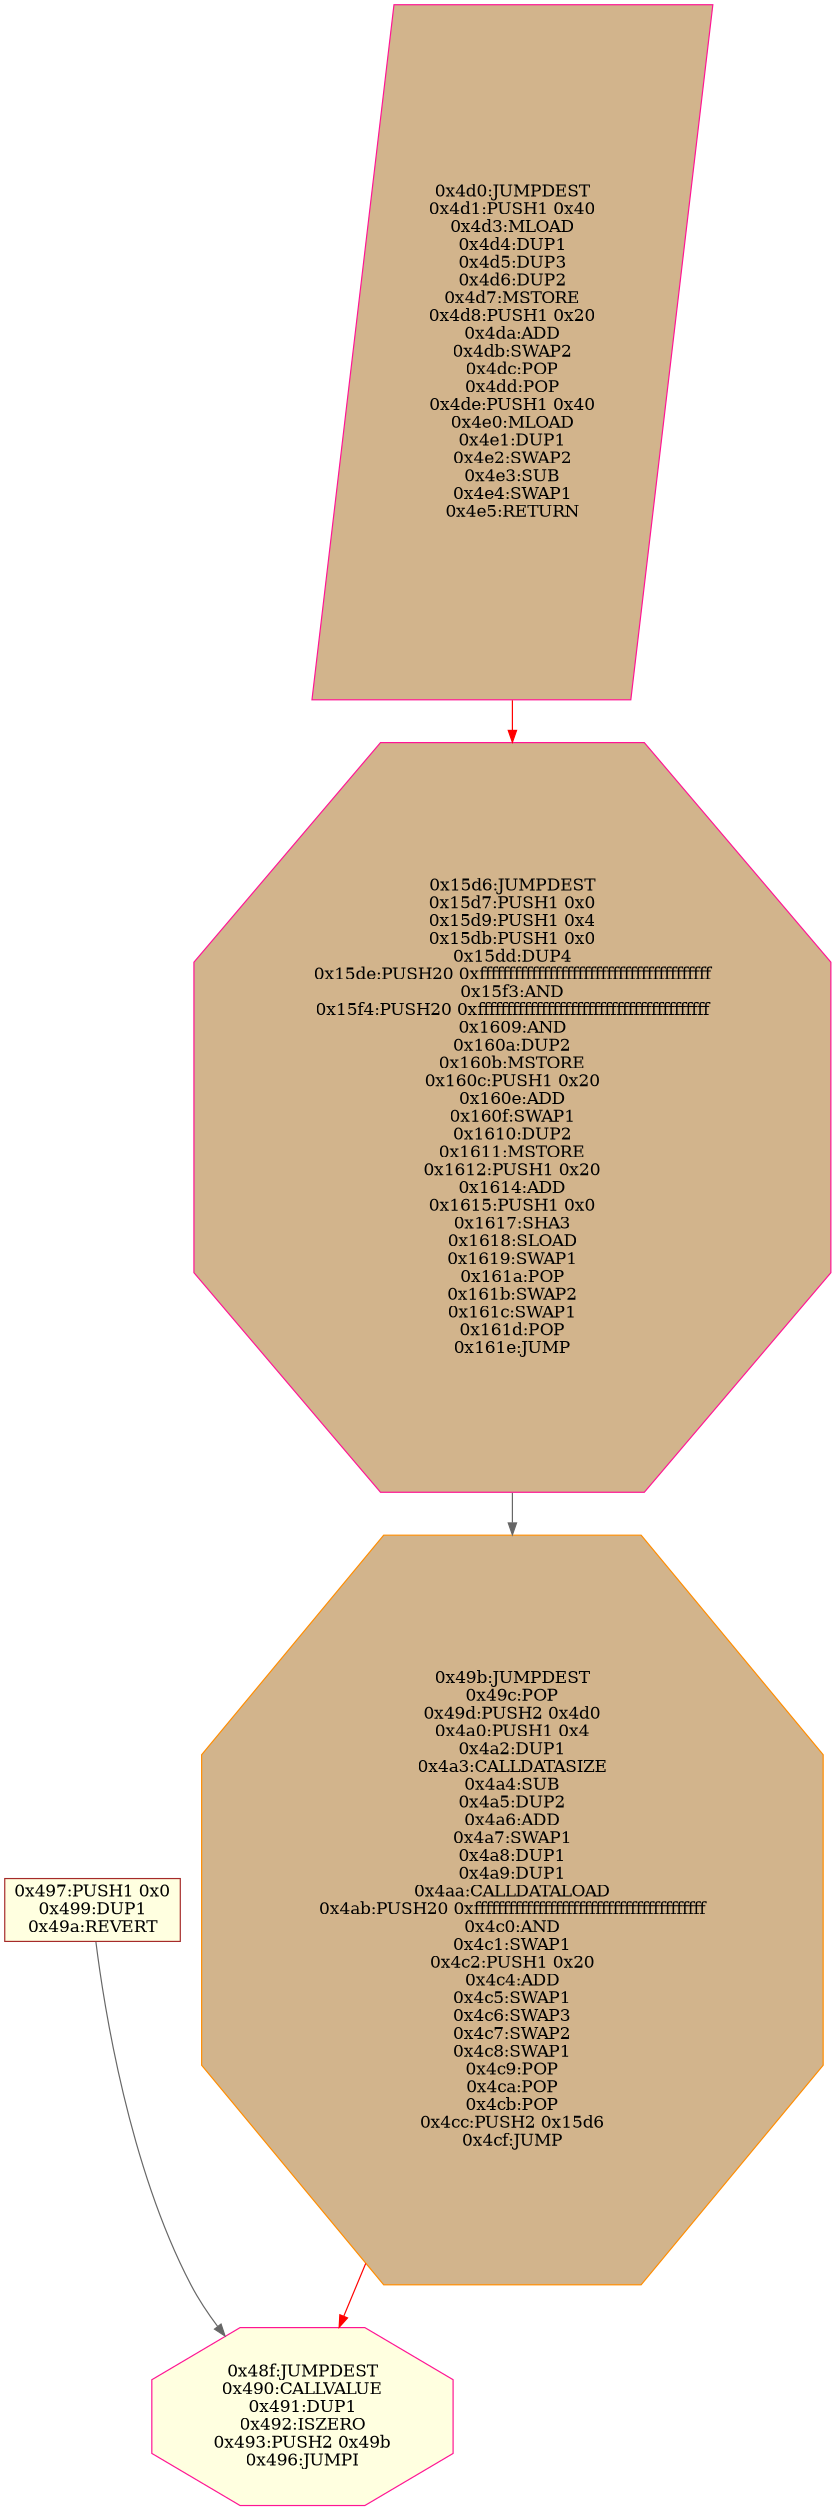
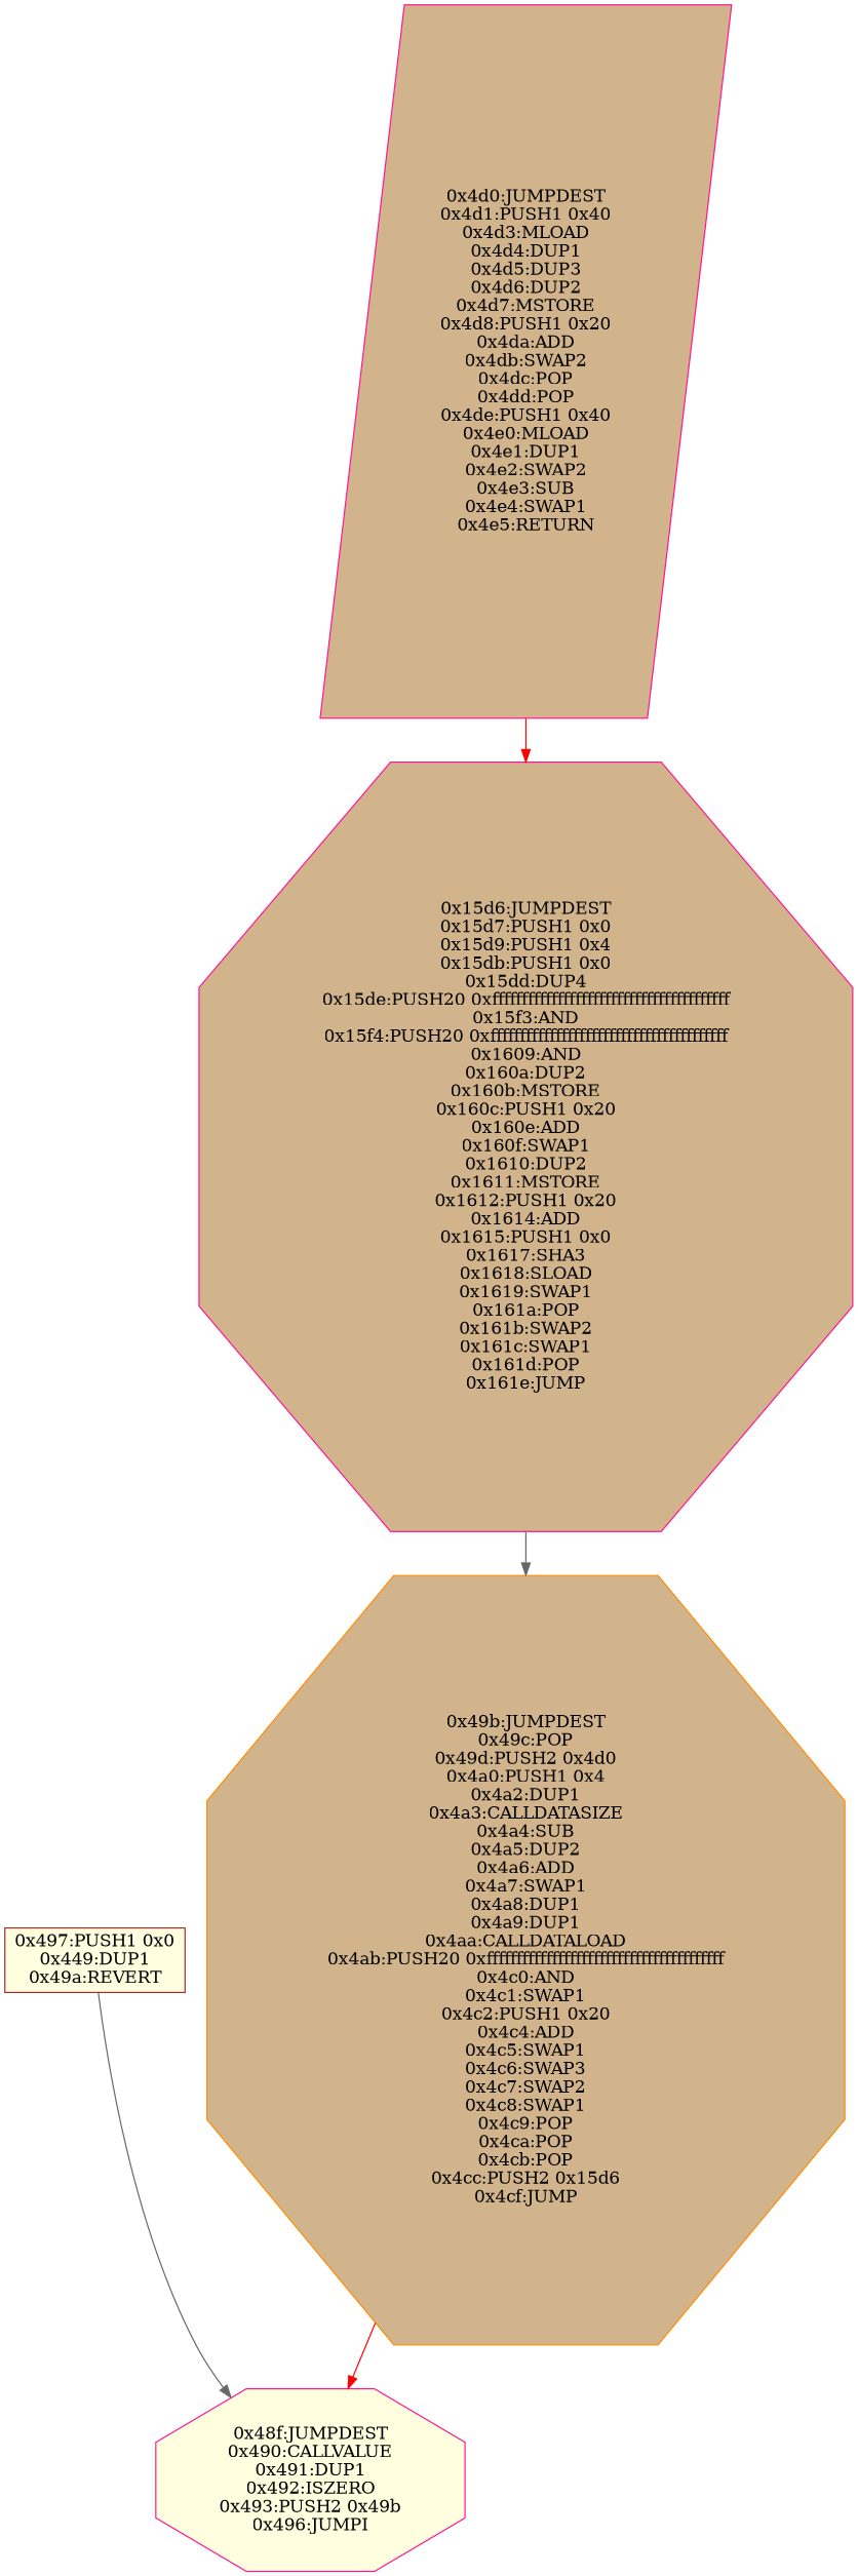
  digraph {
    node [style=filled fillcolor=tan color=deeppink shape=octagon]
    edge [color=gray40]
    n1 [label="0x48f:JUMPDEST\n0x490:CALLVALUE\n0x491:DUP1\n0x492:ISZERO\n0x493:PUSH2 0x49b\n0x496:JUMPI" fillcolor=lightyellow]
-   n2 [label="0x497:PUSH1 0x0\n0x499:DUP1\n0x49a:REVERT" fillcolor=lightyellow color=brown shape=box]
+   n2 [label="0x497:PUSH1 0x0\n0x449:DUP1\n0x49a:REVERT" fillcolor=lightyellow color=brown shape=box]
    n3 [label="0x49b:JUMPDEST\n0x49c:POP\n0x49d:PUSH2 0x4d0\n0x4a0:PUSH1 0x4\n0x4a2:DUP1\n0x4a3:CALLDATASIZE\n0x4a4:SUB\n0x4a5:DUP2\n0x4a6:ADD\n0x4a7:SWAP1\n0x4a8:DUP1\n0x4a9:DUP1\n0x4aa:CALLDATALOAD\n0x4ab:PUSH20 0xffffffffffffffffffffffffffffffffffffffff\n0x4c0:AND\n0x4c1:SWAP1\n0x4c2:PUSH1 0x20\n0x4c4:ADD\n0x4c5:SWAP1\n0x4c6:SWAP3\n0x4c7:SWAP2\n0x4c8:SWAP1\n0x4c9:POP\n0x4ca:POP\n0x4cb:POP\n0x4cc:PUSH2 0x15d6\n0x4cf:JUMP" color=darkorange]
    n4 [label="0x15d6:JUMPDEST\n0x15d7:PUSH1 0x0\n0x15d9:PUSH1 0x4\n0x15db:PUSH1 0x0\n0x15dd:DUP4\n0x15de:PUSH20 0xffffffffffffffffffffffffffffffffffffffff\n0x15f3:AND\n0x15f4:PUSH20 0xffffffffffffffffffffffffffffffffffffffff\n0x1609:AND\n0x160a:DUP2\n0x160b:MSTORE\n0x160c:PUSH1 0x20\n0x160e:ADD\n0x160f:SWAP1\n0x1610:DUP2\n0x1611:MSTORE\n0x1612:PUSH1 0x20\n0x1614:ADD\n0x1615:PUSH1 0x0\n0x1617:SHA3\n0x1618:SLOAD\n0x1619:SWAP1\n0x161a:POP\n0x161b:SWAP2\n0x161c:SWAP1\n0x161d:POP\n0x161e:JUMP"]
    n5 [label="0x4d0:JUMPDEST\n0x4d1:PUSH1 0x40\n0x4d3:MLOAD\n0x4d4:DUP1\n0x4d5:DUP3\n0x4d6:DUP2\n0x4d7:MSTORE\n0x4d8:PUSH1 0x20\n0x4da:ADD\n0x4db:SWAP2\n0x4dc:POP\n0x4dd:POP\n0x4de:PUSH1 0x40\n0x4e0:MLOAD\n0x4e1:DUP1\n0x4e2:SWAP2\n0x4e3:SUB\n0x4e4:SWAP1\n0x4e5:RETURN" shape=parallelogram]
    n2 -> n1
    n3 -> n1 [color=red]
    n4 -> n3
    n5 -> n4 [color=red]
  }
